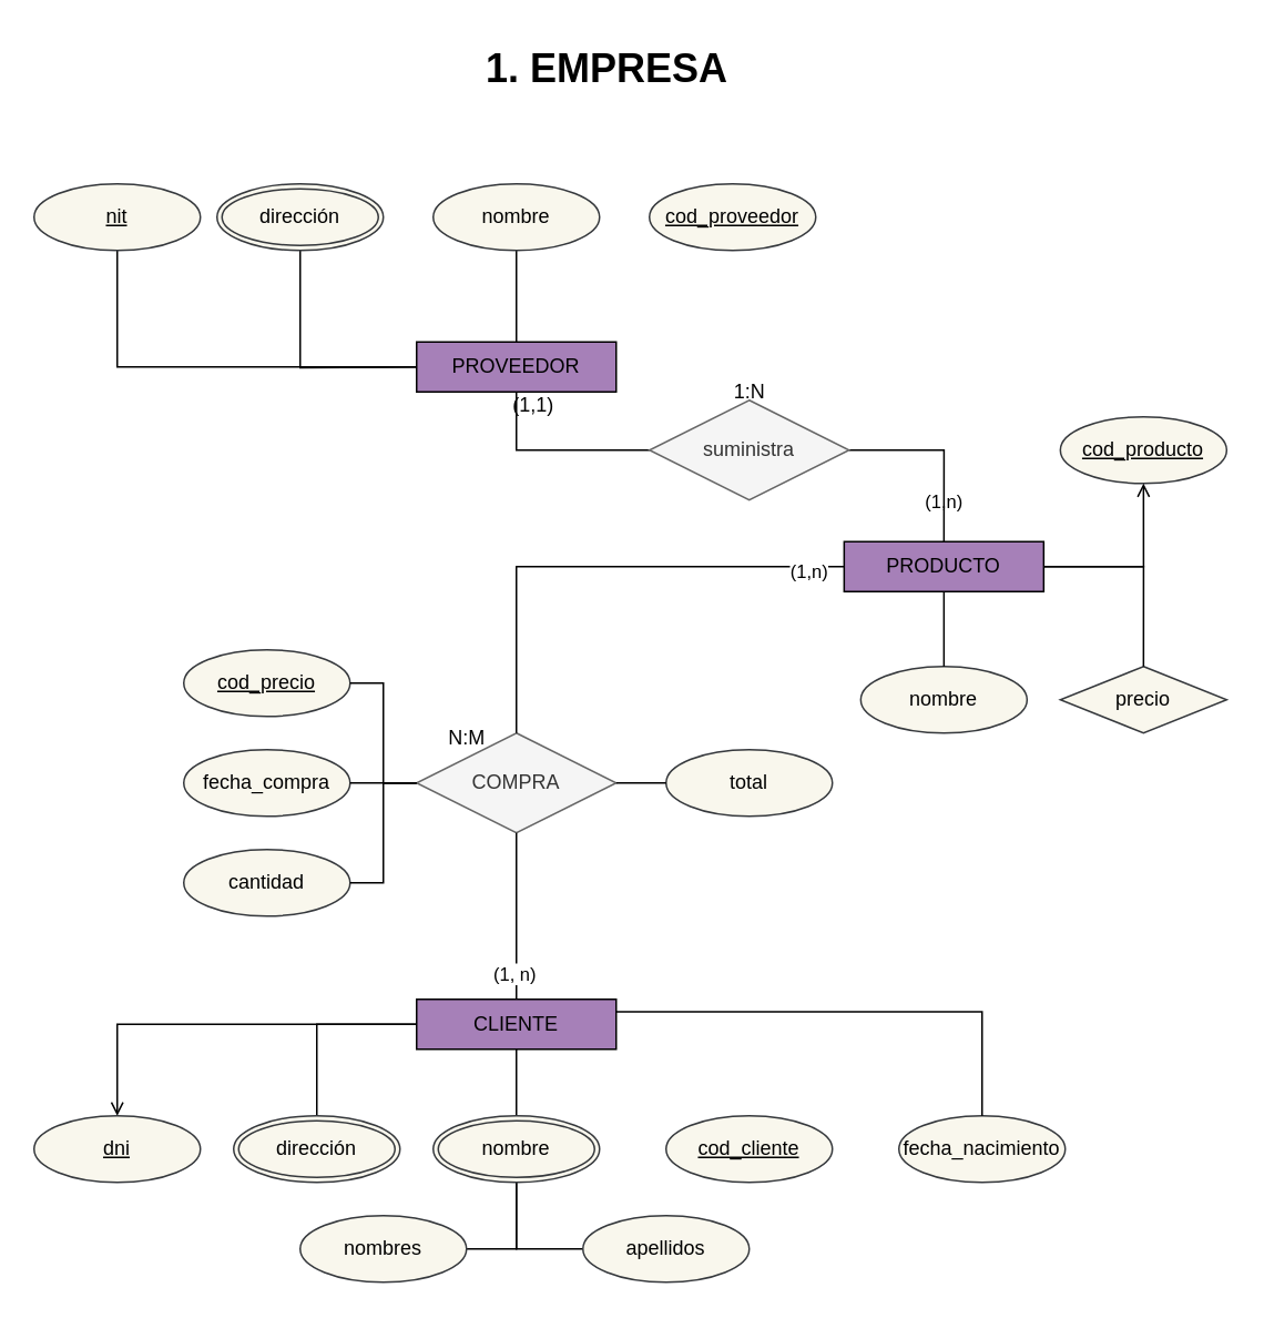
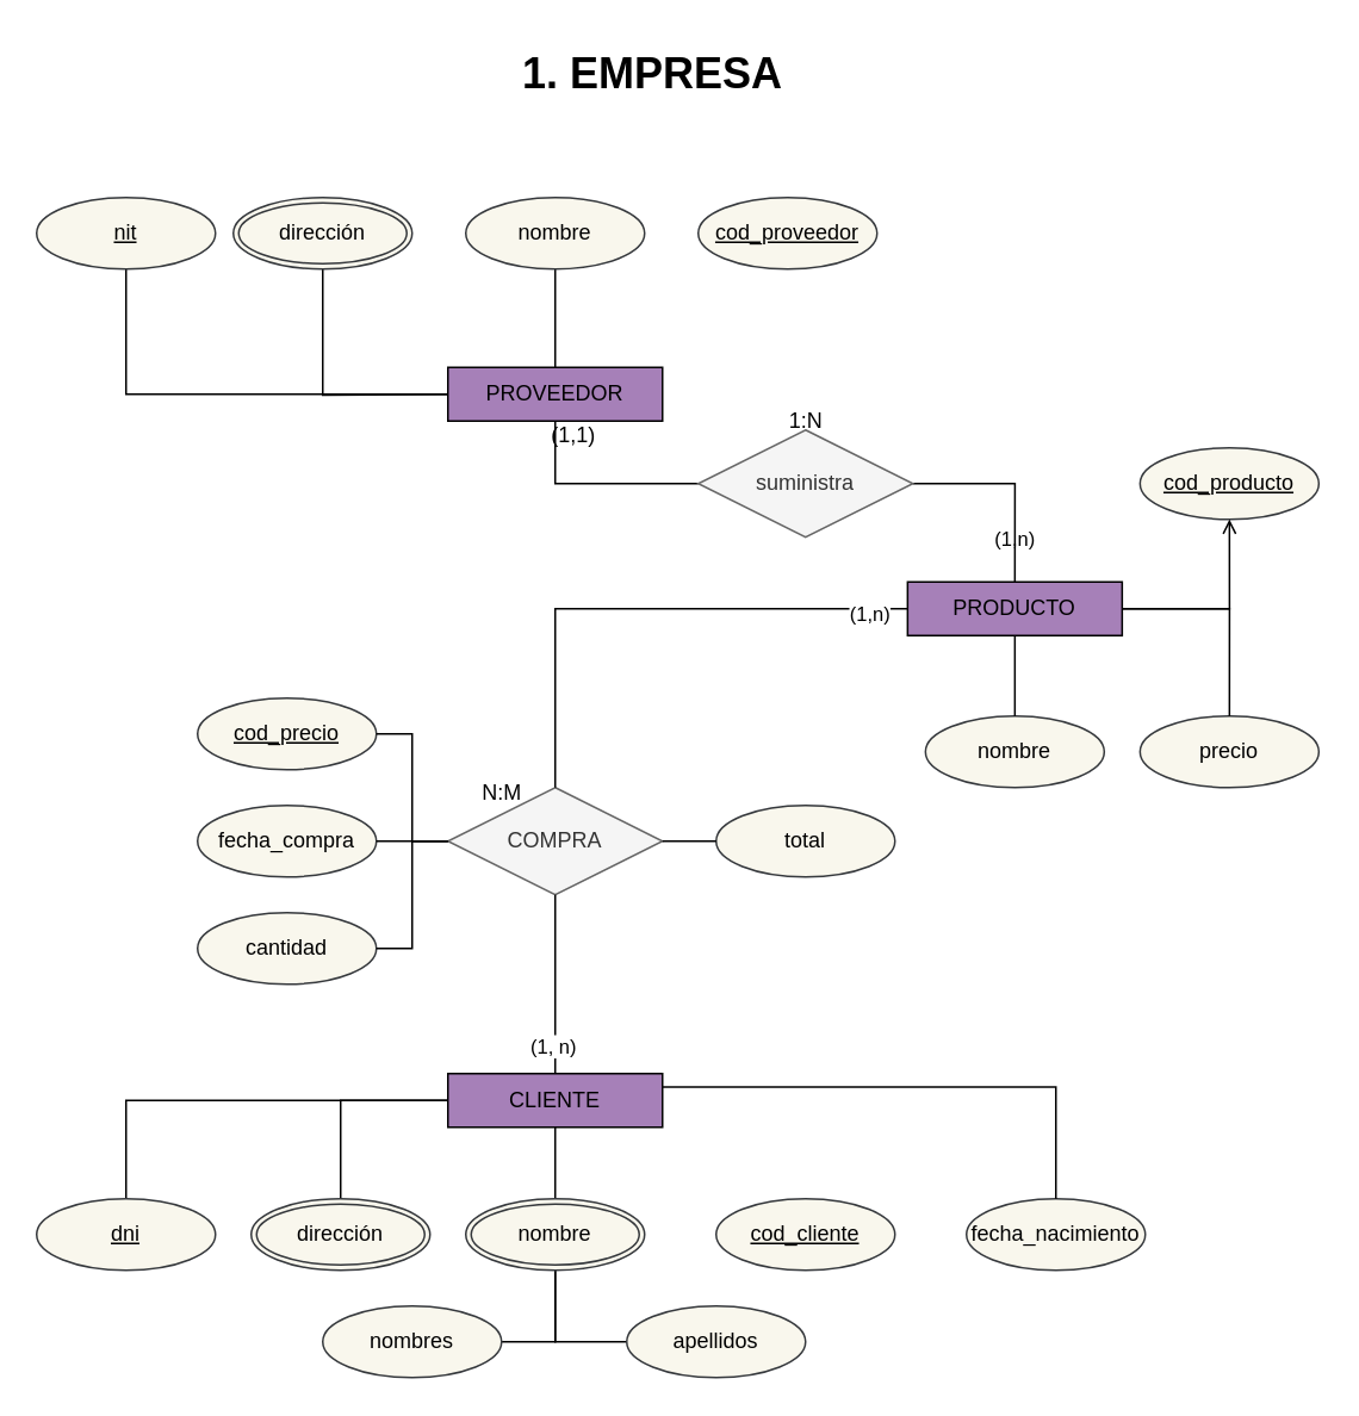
  <mxCell id="0" />
  <mxCell id="1" parent="0" />
  <mxCell id="2" style="edgeStyle=orthogonalEdgeStyle;rounded=0;orthogonalLoop=1;jettySize=auto;html=1;entryX=0.5;entryY=1;entryDx=0;entryDy=0;endArrow=none;endFill=0;" edge="1" parent="1" target="7"><mxGeometry relative="1" as="geometry"><mxPoint x="180" y="150" as="targetPoint" /><mxPoint x="260" y="220" as="sourcePoint" /></mxGeometry></mxCell>
  <mxCell id="3" style="edgeStyle=orthogonalEdgeStyle;rounded=0;orthogonalLoop=1;jettySize=auto;html=1;entryX=0.5;entryY=1;entryDx=0;entryDy=0;endArrow=none;endFill=0;exitX=0;exitY=0.5;exitDx=0;exitDy=0;" edge="1" parent="1" source="8" target="5"><mxGeometry relative="1" as="geometry"><mxPoint x="260" y="220" as="sourcePoint" /></mxGeometry></mxCell>
  <mxCell id="4" value="cod_proveedor" style="ellipse;whiteSpace=wrap;html=1;align=center;fontStyle=4;fillColor=#f9f7ed;strokeColor=#36393d;" vertex="1" parent="1"><mxGeometry x="390" y="110" width="100" height="40" as="geometry" /></mxCell>
  <mxCell id="5" value="nit" style="ellipse;whiteSpace=wrap;html=1;align=center;fillColor=#f9f7ed;strokeColor=#36393d;fontStyle=4" vertex="1" parent="1"><mxGeometry x="20" y="110" width="100" height="40" as="geometry" /></mxCell>
  <mxCell id="6" style="edgeStyle=orthogonalEdgeStyle;rounded=0;orthogonalLoop=1;jettySize=auto;html=1;entryX=0.5;entryY=0;entryDx=0;entryDy=0;endArrow=none;endFill=0;exitX=0.5;exitY=1;exitDx=0;exitDy=0;" edge="1" parent="1" source="54" target="8"><mxGeometry relative="1" as="geometry"><mxPoint x="310" y="200" as="targetPoint" /><mxPoint x="310" y="150" as="sourcePoint" /></mxGeometry></mxCell>
  <mxCell id="7" value="dirección" style="ellipse;shape=doubleEllipse;margin=3;whiteSpace=wrap;html=1;align=center;fillColor=#f9f7ed;strokeColor=#36393d;" vertex="1" parent="1"><mxGeometry x="130" y="110" width="100" height="40" as="geometry" /></mxCell>
  <mxCell id="8" value="PROVEEDOR" style="rounded=0;whiteSpace=wrap;html=1;fillColor=#A680B8;" vertex="1" parent="1"><mxGeometry x="250" y="205" width="120" height="30" as="geometry" /></mxCell>
  <mxCell id="9" value="PRODUCTO" style="rounded=0;whiteSpace=wrap;html=1;fillColor=#A680B8;" vertex="1" parent="1"><mxGeometry x="507.06" y="325" width="120" height="30" as="geometry" /></mxCell>
  <mxCell id="10" value="nombre" style="ellipse;whiteSpace=wrap;html=1;align=center;fillColor=#f9f7ed;strokeColor=#36393d;" vertex="1" parent="1"><mxGeometry x="517.06" y="400" width="100" height="40" as="geometry" /></mxCell>
- <mxCell id="11" value="precio" style="rhombus;whiteSpace=wrap;html=1;align=center;fillColor=#f9f7ed;strokeColor=#36393d;" vertex="1" parent="1"><mxGeometry x="637.06" y="400" width="100" height="40" as="geometry" /></mxCell>
+ <mxCell id="11" value="precio" style="ellipse;whiteSpace=wrap;html=1;align=center;fillColor=#f9f7ed;strokeColor=#36393d;" vertex="1" parent="1"><mxGeometry x="637.06" y="400" width="100" height="40" as="geometry" /></mxCell>
  <mxCell id="12" value="cod_producto" style="ellipse;whiteSpace=wrap;html=1;align=center;fontStyle=4;fillColor=#f9f7ed;strokeColor=#36393d;" vertex="1" parent="1"><mxGeometry x="637.06" y="250" width="100" height="40" as="geometry" /></mxCell>
  <mxCell id="13" style="edgeStyle=orthogonalEdgeStyle;rounded=0;orthogonalLoop=1;jettySize=auto;html=1;entryX=0.5;entryY=0;entryDx=0;entryDy=0;endArrow=none;endFill=0;exitX=0;exitY=0.5;exitDx=0;exitDy=0;" edge="1" parent="1" source="25" target="22"><mxGeometry relative="1" as="geometry"><mxPoint x="180" y="524" as="targetPoint" /><mxPoint x="260" y="594" as="sourcePoint" /></mxGeometry></mxCell>
- <mxCell id="14" style="edgeStyle=orthogonalEdgeStyle;rounded=0;orthogonalLoop=1;jettySize=auto;html=1;endArrow=open;endFill=0;exitX=0;exitY=0.5;exitDx=0;exitDy=0;entryX=0.5;entryY=0;entryDx=0;entryDy=0;" edge="1" parent="1" source="25" target="23"><mxGeometry relative="1" as="geometry"><mxPoint x="250" y="594" as="sourcePoint" /><mxPoint x="70" y="530" as="targetPoint" /></mxGeometry></mxCell>
+ <mxCell id="14" style="edgeStyle=orthogonalEdgeStyle;rounded=0;orthogonalLoop=1;jettySize=auto;html=1;endArrow=none;endFill=0;exitX=0;exitY=0.5;exitDx=0;exitDy=0;entryX=0.5;entryY=0;entryDx=0;entryDy=0;" edge="1" parent="1" source="25" target="23"><mxGeometry relative="1" as="geometry"><mxPoint x="250" y="594" as="sourcePoint" /><mxPoint x="70" y="530" as="targetPoint" /></mxGeometry></mxCell>
  <mxCell id="15" value="cod_cliente" style="ellipse;whiteSpace=wrap;html=1;align=center;fontStyle=4;fillColor=#f9f7ed;strokeColor=#36393d;" vertex="1" parent="1"><mxGeometry x="400" y="670" width="100" height="40" as="geometry" /></mxCell>
  <mxCell id="16" style="edgeStyle=orthogonalEdgeStyle;rounded=0;orthogonalLoop=1;jettySize=auto;html=1;entryX=1;entryY=0.5;entryDx=0;entryDy=0;endArrow=none;endFill=0;" edge="1" parent="1" source="19" target="20"><mxGeometry relative="1" as="geometry" /></mxCell>
  <mxCell id="17" style="edgeStyle=orthogonalEdgeStyle;rounded=0;orthogonalLoop=1;jettySize=auto;html=1;entryX=0;entryY=0.5;entryDx=0;entryDy=0;endArrow=none;endFill=0;" edge="1" parent="1" source="19" target="21"><mxGeometry relative="1" as="geometry" /></mxCell>
  <mxCell id="18" style="edgeStyle=orthogonalEdgeStyle;rounded=0;orthogonalLoop=1;jettySize=auto;html=1;entryX=0.5;entryY=1;entryDx=0;entryDy=0;endArrow=none;endFill=0;" edge="1" parent="1" source="19" target="25"><mxGeometry relative="1" as="geometry"><mxPoint x="310" y="579" as="targetPoint" /></mxGeometry></mxCell>
  <mxCell id="19" value="nombre" style="ellipse;shape=doubleEllipse;margin=3;whiteSpace=wrap;html=1;align=center;fillColor=#f9f7ed;strokeColor=#36393d;" vertex="1" parent="1"><mxGeometry x="260" y="670" width="100" height="40" as="geometry" /></mxCell>
  <mxCell id="20" value="nombres" style="ellipse;whiteSpace=wrap;html=1;align=center;fillColor=#f9f7ed;strokeColor=#36393d;" vertex="1" parent="1"><mxGeometry x="180" y="730" width="100" height="40" as="geometry" /></mxCell>
  <mxCell id="21" value="apellidos" style="ellipse;whiteSpace=wrap;html=1;align=center;fillColor=#f9f7ed;strokeColor=#36393d;" vertex="1" parent="1"><mxGeometry x="350" y="730" width="100" height="40" as="geometry" /></mxCell>
  <mxCell id="22" value="dirección" style="ellipse;shape=doubleEllipse;margin=3;whiteSpace=wrap;html=1;align=center;fillColor=#f9f7ed;strokeColor=#36393d;" vertex="1" parent="1"><mxGeometry x="140" y="670" width="100" height="40" as="geometry" /></mxCell>
  <mxCell id="23" value="dni" style="ellipse;whiteSpace=wrap;html=1;align=center;fontStyle=4;fillColor=#f9f7ed;strokeColor=#36393d;" vertex="1" parent="1"><mxGeometry x="20" y="670" width="100" height="40" as="geometry" /></mxCell>
  <mxCell id="24" value="fecha_nacimiento" style="ellipse;whiteSpace=wrap;html=1;align=center;fillColor=#f9f7ed;strokeColor=#36393d;" vertex="1" parent="1"><mxGeometry x="540" y="670" width="100" height="40" as="geometry" /></mxCell>
  <mxCell id="25" value="CLIENTE" style="rounded=0;whiteSpace=wrap;html=1;fillColor=#A680B8;" vertex="1" parent="1"><mxGeometry x="250" y="600" width="120" height="30" as="geometry" /></mxCell>
  <mxCell id="26" value="COMPRA" style="shape=rhombus;perimeter=rhombusPerimeter;whiteSpace=wrap;html=1;align=center;fillColor=#f5f5f5;fontColor=#333333;strokeColor=#666666;" vertex="1" parent="1"><mxGeometry x="250" y="440" width="120" height="60" as="geometry" /></mxCell>
  <mxCell id="27" style="edgeStyle=orthogonalEdgeStyle;rounded=0;orthogonalLoop=1;jettySize=auto;html=1;exitX=1;exitY=0.25;exitDx=0;exitDy=0;endArrow=none;endFill=0;entryX=0.5;entryY=0;entryDx=0;entryDy=0;" edge="1" parent="1" source="25" target="24"><mxGeometry relative="1" as="geometry"><mxPoint x="390" y="600" as="sourcePoint" /><mxPoint x="470" y="652" as="targetPoint" /></mxGeometry></mxCell>
  <mxCell id="28" style="edgeStyle=orthogonalEdgeStyle;rounded=0;orthogonalLoop=1;jettySize=auto;html=1;exitX=0.5;exitY=1;exitDx=0;exitDy=0;endArrow=none;endFill=0;entryX=0.5;entryY=0;entryDx=0;entryDy=0;" edge="1" parent="1" source="9" target="10"><mxGeometry relative="1" as="geometry"><mxPoint x="327.06" y="213" as="sourcePoint" /><mxPoint x="397.06" y="150" as="targetPoint" /></mxGeometry></mxCell>
  <mxCell id="29" style="edgeStyle=orthogonalEdgeStyle;rounded=0;orthogonalLoop=1;jettySize=auto;html=1;exitX=1;exitY=0.5;exitDx=0;exitDy=0;endArrow=open;endFill=0;entryX=0.5;entryY=1;entryDx=0;entryDy=0;" edge="1" parent="1" source="9" target="12"><mxGeometry relative="1" as="geometry"><mxPoint x="407.06" y="333" as="sourcePoint" /><mxPoint x="477.06" y="270" as="targetPoint" /></mxGeometry></mxCell>
  <mxCell id="30" style="edgeStyle=orthogonalEdgeStyle;rounded=0;orthogonalLoop=1;jettySize=auto;html=1;exitX=1;exitY=0.5;exitDx=0;exitDy=0;endArrow=none;endFill=0;entryX=0.5;entryY=0;entryDx=0;entryDy=0;" edge="1" parent="1" source="9" target="11"><mxGeometry relative="1" as="geometry"><mxPoint x="327.06" y="313" as="sourcePoint" /><mxPoint x="397.06" y="250" as="targetPoint" /></mxGeometry></mxCell>
  <mxCell id="31" style="edgeStyle=orthogonalEdgeStyle;rounded=0;orthogonalLoop=1;jettySize=auto;html=1;exitX=0.5;exitY=0;exitDx=0;exitDy=0;endArrow=none;endFill=0;entryX=0.5;entryY=1;entryDx=0;entryDy=0;" edge="1" parent="1" source="25" target="26"><mxGeometry relative="1" as="geometry"><mxPoint x="560" y="405" as="sourcePoint" /><mxPoint x="560" y="370" as="targetPoint" /></mxGeometry></mxCell>
  <mxCell id="32" value="&lt;span style=&quot;color: rgba(0, 0, 0, 0); font-family: monospace; font-size: 0px; text-align: start; background-color: rgb(236, 236, 236);&quot;&gt;%3CmxGraphModel%3E%3Croot%3E%3CmxCell%20id%3D%220%22%2F%3E%3CmxCell%20id%3D%221%22%20parent%3D%220%22%2F%3E%3CmxCell%20id%3D%222%22%20style%3D%22edgeStyle%3DorthogonalEdgeStyle%3Brounded%3D0%3BorthogonalLoop%3D1%3BjettySize%3Dauto%3Bhtml%3D1%3BexitX%3D0.5%3BexitY%3D0%3BexitDx%3D0%3BexitDy%3D0%3BendArrow%3Dnone%3BendFill%3D0%3BentryX%3D0.5%3BentryY%3D1%3BentryDx%3D0%3BentryDy%3D0%3B%22%20edge%3D%221%22%20parent%3D%221%22%3E%3CmxGeometry%20relative%3D%221%22%20as%3D%22geometry%22%3E%3CmxPoint%20x%3D%22-430%22%20y%3D%22590%22%20as%3D%22sourcePoint%22%2F%3E%3CmxPoint%20x%3D%22-430%22%20y%3D%22490%22%20as%3D%22targetPoint%22%2F%3E%3C%2FmxGeometry%3E%3C%2FmxCell%3E%3C%2Froot%3E%3C%2FmxGraphModel%3E/&amp;amp;(&lt;/span&gt;" style="edgeLabel;html=1;align=center;verticalAlign=middle;resizable=0;points=[];" connectable="0" vertex="1" parent="31"><mxGeometry x="-0.66" y="1" relative="1" as="geometry"><mxPoint as="offset" /></mxGeometry></mxCell>
  <mxCell id="33" value="(1, n)" style="edgeLabel;html=1;align=center;verticalAlign=middle;resizable=0;points=[];" connectable="0" vertex="1" parent="31"><mxGeometry x="-0.68" y="2" relative="1" as="geometry"><mxPoint as="offset" /></mxGeometry></mxCell>
  <mxCell id="34" style="edgeStyle=orthogonalEdgeStyle;rounded=0;orthogonalLoop=1;jettySize=auto;html=1;exitX=0.5;exitY=0;exitDx=0;exitDy=0;endArrow=none;endFill=0;entryX=0;entryY=0.5;entryDx=0;entryDy=0;" edge="1" parent="1" source="26" target="9"><mxGeometry relative="1" as="geometry"><mxPoint x="560" y="415" as="sourcePoint" /><mxPoint x="560" y="380" as="targetPoint" /></mxGeometry></mxCell>
  <mxCell id="35" value="(1,n)" style="edgeLabel;html=1;align=center;verticalAlign=middle;resizable=0;points=[];" connectable="0" vertex="1" parent="34"><mxGeometry x="0.852" y="-2" relative="1" as="geometry"><mxPoint as="offset" /></mxGeometry></mxCell>
  <mxCell id="36" value="N:M" style="text;html=1;align=center;verticalAlign=middle;resizable=0;points=[];autosize=1;strokeColor=none;fillColor=none;" vertex="1" parent="1"><mxGeometry x="255" y="428" width="50" height="30" as="geometry" /></mxCell>
  <mxCell id="37" value="cod_precio" style="ellipse;whiteSpace=wrap;html=1;align=center;fontStyle=4;fillColor=#f9f7ed;strokeColor=#36393d;" vertex="1" parent="1"><mxGeometry x="110" y="390" width="100" height="40" as="geometry" /></mxCell>
  <mxCell id="38" value="fecha_compra" style="ellipse;whiteSpace=wrap;html=1;align=center;fillColor=#f9f7ed;strokeColor=#36393d;" vertex="1" parent="1"><mxGeometry x="110" y="450" width="100" height="40" as="geometry" /></mxCell>
  <mxCell id="39" value="cantidad" style="ellipse;whiteSpace=wrap;html=1;align=center;fillColor=#f9f7ed;strokeColor=#36393d;" vertex="1" parent="1"><mxGeometry x="110" y="510" width="100" height="40" as="geometry" /></mxCell>
  <mxCell id="40" style="edgeStyle=orthogonalEdgeStyle;rounded=0;orthogonalLoop=1;jettySize=auto;html=1;exitX=1;exitY=0.5;exitDx=0;exitDy=0;endArrow=none;endFill=0;entryX=0;entryY=0.5;entryDx=0;entryDy=0;" edge="1" parent="1" source="37" target="26"><mxGeometry relative="1" as="geometry"><mxPoint x="310" y="620" as="sourcePoint" /><mxPoint x="310" y="520" as="targetPoint" /></mxGeometry></mxCell>
  <mxCell id="41" value="&lt;span style=&quot;color: rgba(0, 0, 0, 0); font-family: monospace; font-size: 0px; text-align: start; background-color: rgb(236, 236, 236);&quot;&gt;%3CmxGraphModel%3E%3Croot%3E%3CmxCell%20id%3D%220%22%2F%3E%3CmxCell%20id%3D%221%22%20parent%3D%220%22%2F%3E%3CmxCell%20id%3D%222%22%20style%3D%22edgeStyle%3DorthogonalEdgeStyle%3Brounded%3D0%3BorthogonalLoop%3D1%3BjettySize%3Dauto%3Bhtml%3D1%3BexitX%3D0.5%3BexitY%3D0%3BexitDx%3D0%3BexitDy%3D0%3BendArrow%3Dnone%3BendFill%3D0%3BentryX%3D0.5%3BentryY%3D1%3BentryDx%3D0%3BentryDy%3D0%3B%22%20edge%3D%221%22%20parent%3D%221%22%3E%3CmxGeometry%20relative%3D%221%22%20as%3D%22geometry%22%3E%3CmxPoint%20x%3D%22-430%22%20y%3D%22590%22%20as%3D%22sourcePoint%22%2F%3E%3CmxPoint%20x%3D%22-430%22%20y%3D%22490%22%20as%3D%22targetPoint%22%2F%3E%3C%2FmxGeometry%3E%3C%2FmxCell%3E%3C%2Froot%3E%3C%2FmxGraphModel%3E/&amp;amp;(&lt;/span&gt;" style="edgeLabel;html=1;align=center;verticalAlign=middle;resizable=0;points=[];" connectable="0" vertex="1" parent="40"><mxGeometry x="-0.66" y="1" relative="1" as="geometry"><mxPoint as="offset" /></mxGeometry></mxCell>
  <mxCell id="42" style="edgeStyle=orthogonalEdgeStyle;rounded=0;orthogonalLoop=1;jettySize=auto;html=1;exitX=0;exitY=0.5;exitDx=0;exitDy=0;endArrow=none;endFill=0;entryX=1;entryY=0.5;entryDx=0;entryDy=0;" edge="1" parent="1" source="26" target="38"><mxGeometry relative="1" as="geometry"><mxPoint x="230" y="460" as="sourcePoint" /><mxPoint x="270" y="510" as="targetPoint" /></mxGeometry></mxCell>
  <mxCell id="43" value="&lt;span style=&quot;color: rgba(0, 0, 0, 0); font-family: monospace; font-size: 0px; text-align: start; background-color: rgb(236, 236, 236);&quot;&gt;%3CmxGraphModel%3E%3Croot%3E%3CmxCell%20id%3D%220%22%2F%3E%3CmxCell%20id%3D%221%22%20parent%3D%220%22%2F%3E%3CmxCell%20id%3D%222%22%20style%3D%22edgeStyle%3DorthogonalEdgeStyle%3Brounded%3D0%3BorthogonalLoop%3D1%3BjettySize%3Dauto%3Bhtml%3D1%3BexitX%3D0.5%3BexitY%3D0%3BexitDx%3D0%3BexitDy%3D0%3BendArrow%3Dnone%3BendFill%3D0%3BentryX%3D0.5%3BentryY%3D1%3BentryDx%3D0%3BentryDy%3D0%3B%22%20edge%3D%221%22%20parent%3D%221%22%3E%3CmxGeometry%20relative%3D%221%22%20as%3D%22geometry%22%3E%3CmxPoint%20x%3D%22-430%22%20y%3D%22590%22%20as%3D%22sourcePoint%22%2F%3E%3CmxPoint%20x%3D%22-430%22%20y%3D%22490%22%20as%3D%22targetPoint%22%2F%3E%3C%2FmxGeometry%3E%3C%2FmxCell%3E%3C%2Froot%3E%3C%2FmxGraphModel%3E/&amp;amp;(&lt;/span&gt;" style="edgeLabel;html=1;align=center;verticalAlign=middle;resizable=0;points=[];" connectable="0" vertex="1" parent="42"><mxGeometry x="-0.66" y="1" relative="1" as="geometry"><mxPoint as="offset" /></mxGeometry></mxCell>
  <mxCell id="44" style="edgeStyle=orthogonalEdgeStyle;rounded=0;orthogonalLoop=1;jettySize=auto;html=1;exitX=0;exitY=0.5;exitDx=0;exitDy=0;endArrow=none;endFill=0;entryX=1;entryY=0.5;entryDx=0;entryDy=0;" edge="1" parent="1" source="26" target="39"><mxGeometry relative="1" as="geometry"><mxPoint x="230" y="480" as="sourcePoint" /><mxPoint x="270" y="530" as="targetPoint" /></mxGeometry></mxCell>
  <mxCell id="45" value="&lt;span style=&quot;color: rgba(0, 0, 0, 0); font-family: monospace; font-size: 0px; text-align: start; background-color: rgb(236, 236, 236);&quot;&gt;%3CmxGraphModel%3E%3Croot%3E%3CmxCell%20id%3D%220%22%2F%3E%3CmxCell%20id%3D%221%22%20parent%3D%220%22%2F%3E%3CmxCell%20id%3D%222%22%20style%3D%22edgeStyle%3DorthogonalEdgeStyle%3Brounded%3D0%3BorthogonalLoop%3D1%3BjettySize%3Dauto%3Bhtml%3D1%3BexitX%3D0.5%3BexitY%3D0%3BexitDx%3D0%3BexitDy%3D0%3BendArrow%3Dnone%3BendFill%3D0%3BentryX%3D0.5%3BentryY%3D1%3BentryDx%3D0%3BentryDy%3D0%3B%22%20edge%3D%221%22%20parent%3D%221%22%3E%3CmxGeometry%20relative%3D%221%22%20as%3D%22geometry%22%3E%3CmxPoint%20x%3D%22-430%22%20y%3D%22590%22%20as%3D%22sourcePoint%22%2F%3E%3CmxPoint%20x%3D%22-430%22%20y%3D%22490%22%20as%3D%22targetPoint%22%2F%3E%3C%2FmxGeometry%3E%3C%2FmxCell%3E%3C%2Froot%3E%3C%2FmxGraphModel%3E/&amp;amp;(&lt;/span&gt;" style="edgeLabel;html=1;align=center;verticalAlign=middle;resizable=0;points=[];" connectable="0" vertex="1" parent="44"><mxGeometry x="-0.66" y="1" relative="1" as="geometry"><mxPoint as="offset" /></mxGeometry></mxCell>
  <mxCell id="46" value="total" style="ellipse;whiteSpace=wrap;html=1;align=center;fillColor=#f9f7ed;strokeColor=#36393d;" vertex="1" parent="1"><mxGeometry x="400" y="450" width="100" height="40" as="geometry" /></mxCell>
  <mxCell id="47" style="edgeStyle=orthogonalEdgeStyle;rounded=0;orthogonalLoop=1;jettySize=auto;html=1;exitX=1;exitY=0.5;exitDx=0;exitDy=0;endArrow=none;endFill=0;entryX=0;entryY=0.5;entryDx=0;entryDy=0;" edge="1" parent="1" source="26" target="46"><mxGeometry relative="1" as="geometry"><mxPoint x="510" y="600" as="sourcePoint" /><mxPoint x="730" y="662" as="targetPoint" /></mxGeometry></mxCell>
  <mxCell id="48" style="edgeStyle=orthogonalEdgeStyle;rounded=0;orthogonalLoop=1;jettySize=auto;html=1;exitX=0.5;exitY=1;exitDx=0;exitDy=0;endArrow=none;endFill=0;entryX=0;entryY=0.5;entryDx=0;entryDy=0;" edge="1" parent="1" source="8" target="52"><mxGeometry relative="1" as="geometry"><mxPoint x="460" y="480" as="sourcePoint" /><mxPoint x="657" y="380" as="targetPoint" /></mxGeometry></mxCell>
  <mxCell id="49" value="(1,n)" style="edgeLabel;html=1;align=center;verticalAlign=middle;resizable=0;points=[];" connectable="0" vertex="1" parent="48"><mxGeometry x="0.852" y="-2" relative="1" as="geometry"><mxPoint x="185" y="28" as="offset" /></mxGeometry></mxCell>
  <mxCell id="50" value="(1,1)" style="text;html=1;align=center;verticalAlign=middle;resizable=0;points=[];autosize=1;strokeColor=none;fillColor=none;" vertex="1" parent="1"><mxGeometry x="295" y="228" width="50" height="30" as="geometry" /></mxCell>
  <mxCell id="51" style="edgeStyle=orthogonalEdgeStyle;rounded=0;orthogonalLoop=1;jettySize=auto;html=1;entryX=0.5;entryY=0;entryDx=0;entryDy=0;exitX=1;exitY=0.5;exitDx=0;exitDy=0;endArrow=none;endFill=0;" edge="1" parent="1" source="52" target="9"><mxGeometry relative="1" as="geometry" /></mxCell>
  <mxCell id="52" value="suministra" style="shape=rhombus;perimeter=rhombusPerimeter;whiteSpace=wrap;html=1;align=center;fillColor=#f5f5f5;fontColor=#333333;strokeColor=#666666;" vertex="1" parent="1"><mxGeometry x="390" y="240" width="120" height="60" as="geometry" /></mxCell>
  <mxCell id="53" value="1:N" style="text;html=1;align=center;verticalAlign=middle;resizable=0;points=[];autosize=1;strokeColor=none;fillColor=none;" vertex="1" parent="1"><mxGeometry x="430" y="220" width="40" height="30" as="geometry" /></mxCell>
  <mxCell id="54" value="nombre" style="ellipse;whiteSpace=wrap;html=1;align=center;fillColor=#f9f7ed;strokeColor=#36393d;" vertex="1" parent="1"><mxGeometry x="260" y="110" width="100" height="40" as="geometry" /></mxCell>
  <mxCell id="55" value="&lt;h1 style=&quot;margin-top: 0px;&quot;&gt;1. EMPRESA&lt;/h1&gt;" style="text;html=1;whiteSpace=wrap;overflow=hidden;rounded=0;" vertex="1" parent="1"><mxGeometry x="290" y="20" width="150" height="40" as="geometry" /></mxCell>
